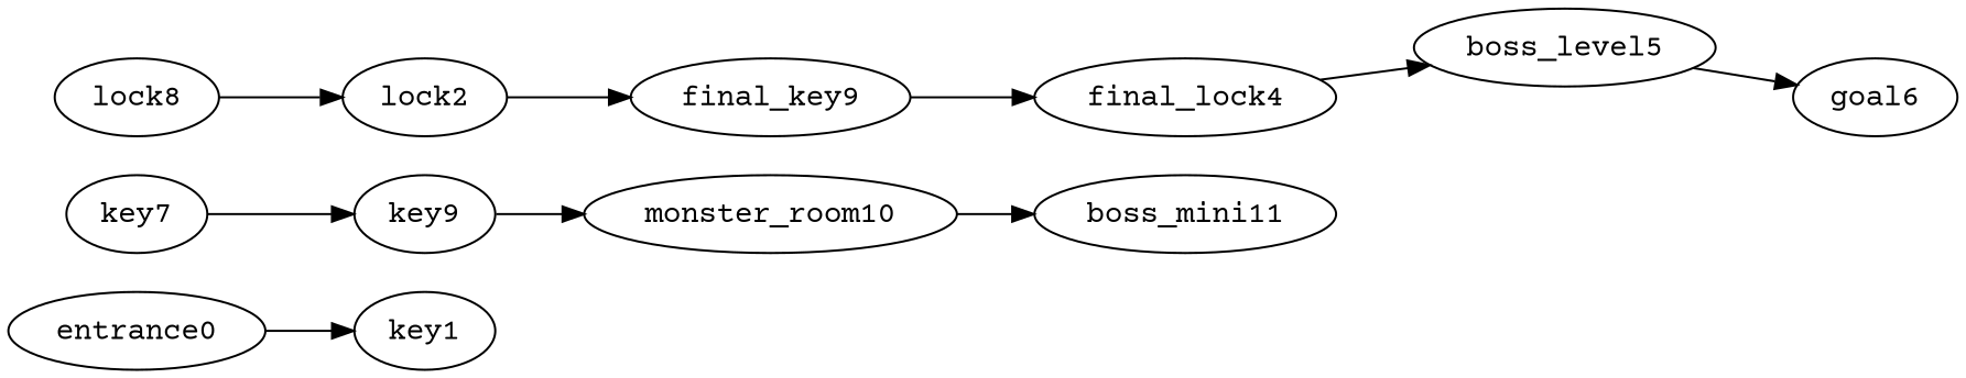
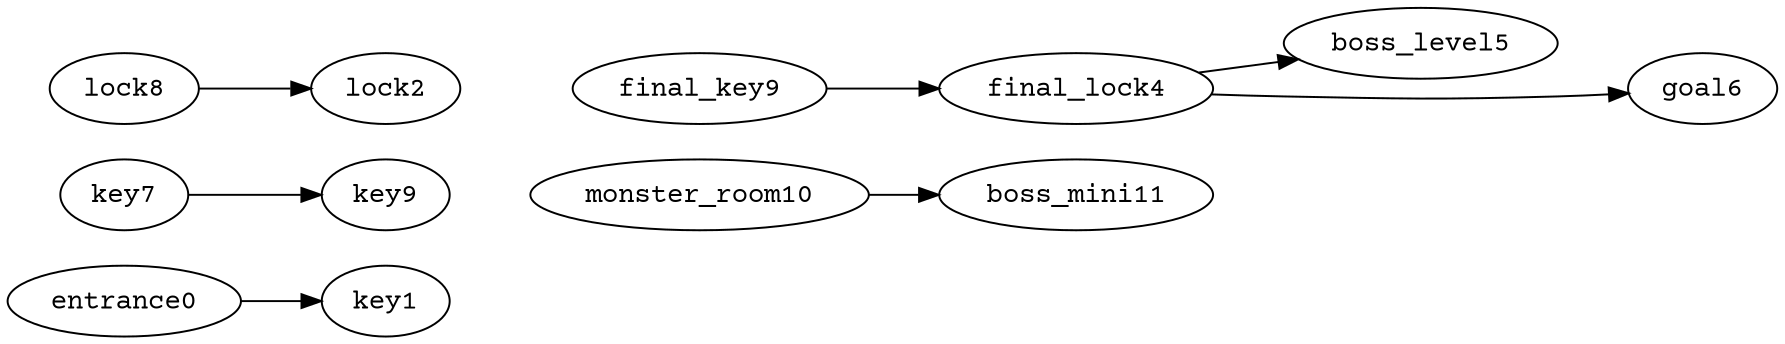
  digraph {
    fontname="Courier Prime"
    rankdir=LR
    node [fontname="Courier Prime"]
    edge [fontname="Courier Prime"]
    entrance0
    key1
    key7
    key9
    monster_room10
    n6 [label=final_key9]
    lock2
    final_lock4
    boss_level5
    goal6
    boss_mini11
    lock8
    entrance0 -> key1
    key7 -> key9
-   key9 -> monster_room10
    monster_room10 -> boss_mini11
    n6 -> final_lock4
-   lock2 -> n6
    final_lock4 -> boss_level5
-   boss_level5 -> goal6
+   final_lock4 -> goal6
    lock8 -> lock2
  }
